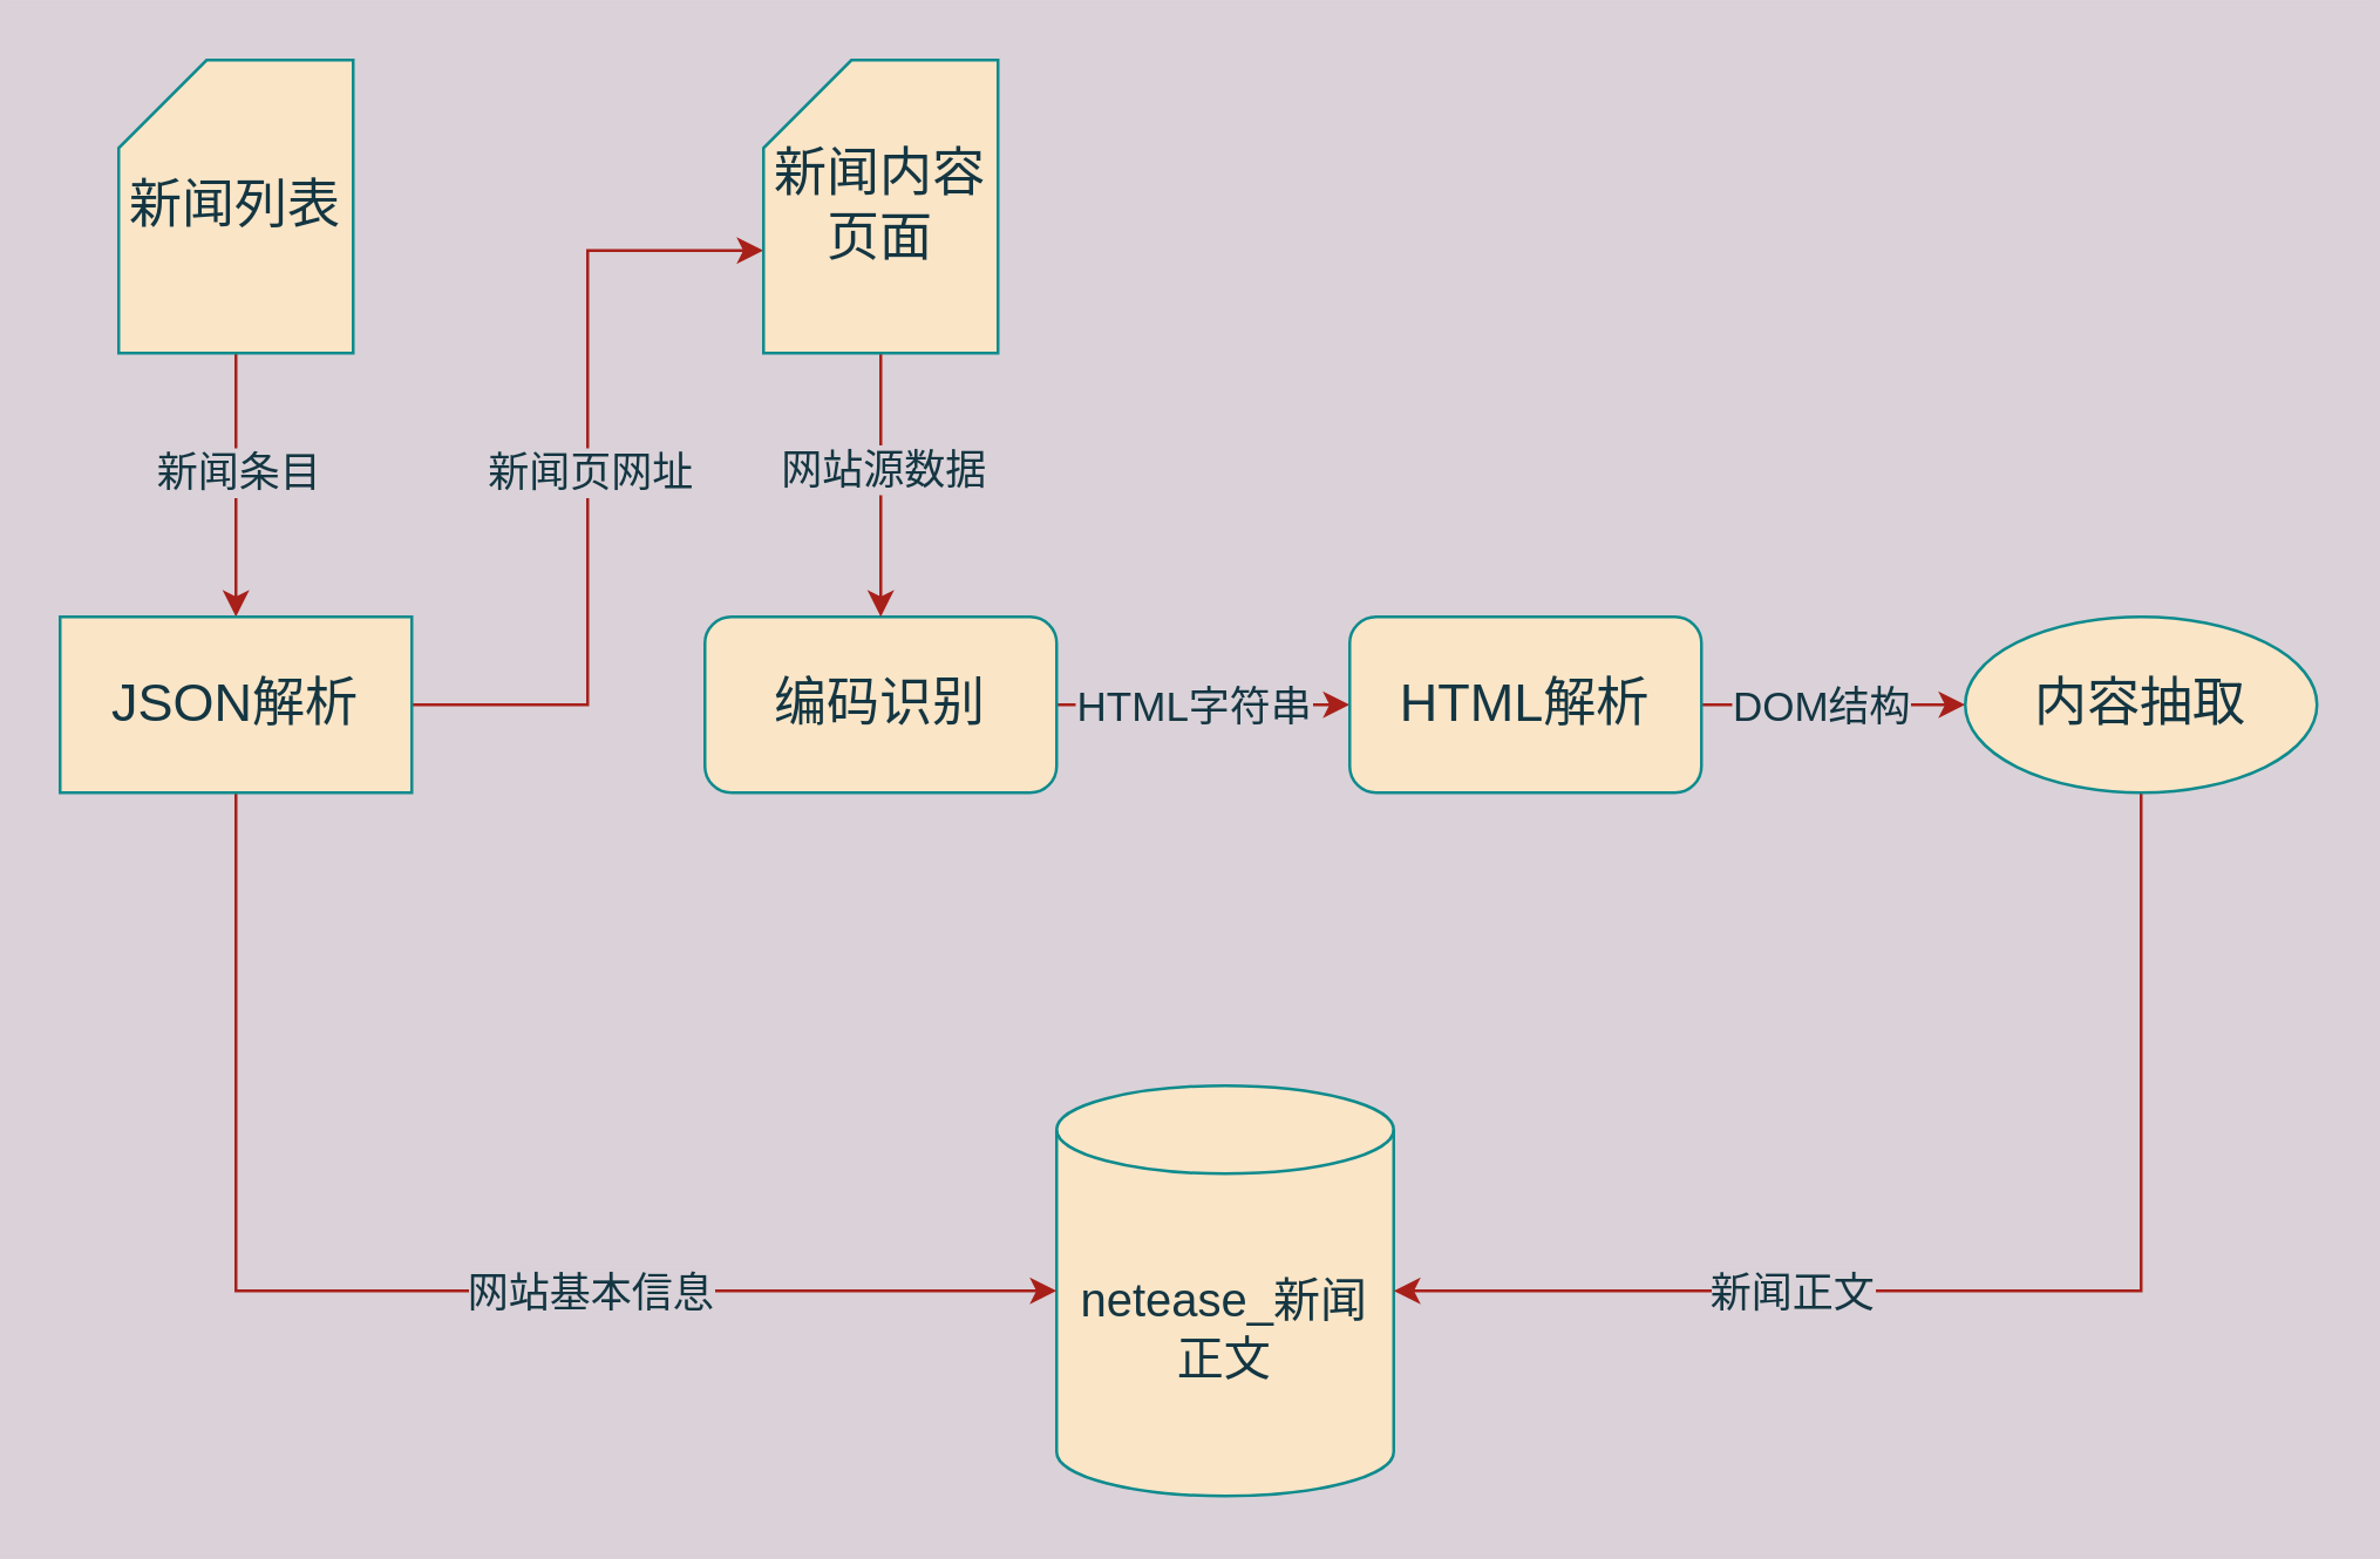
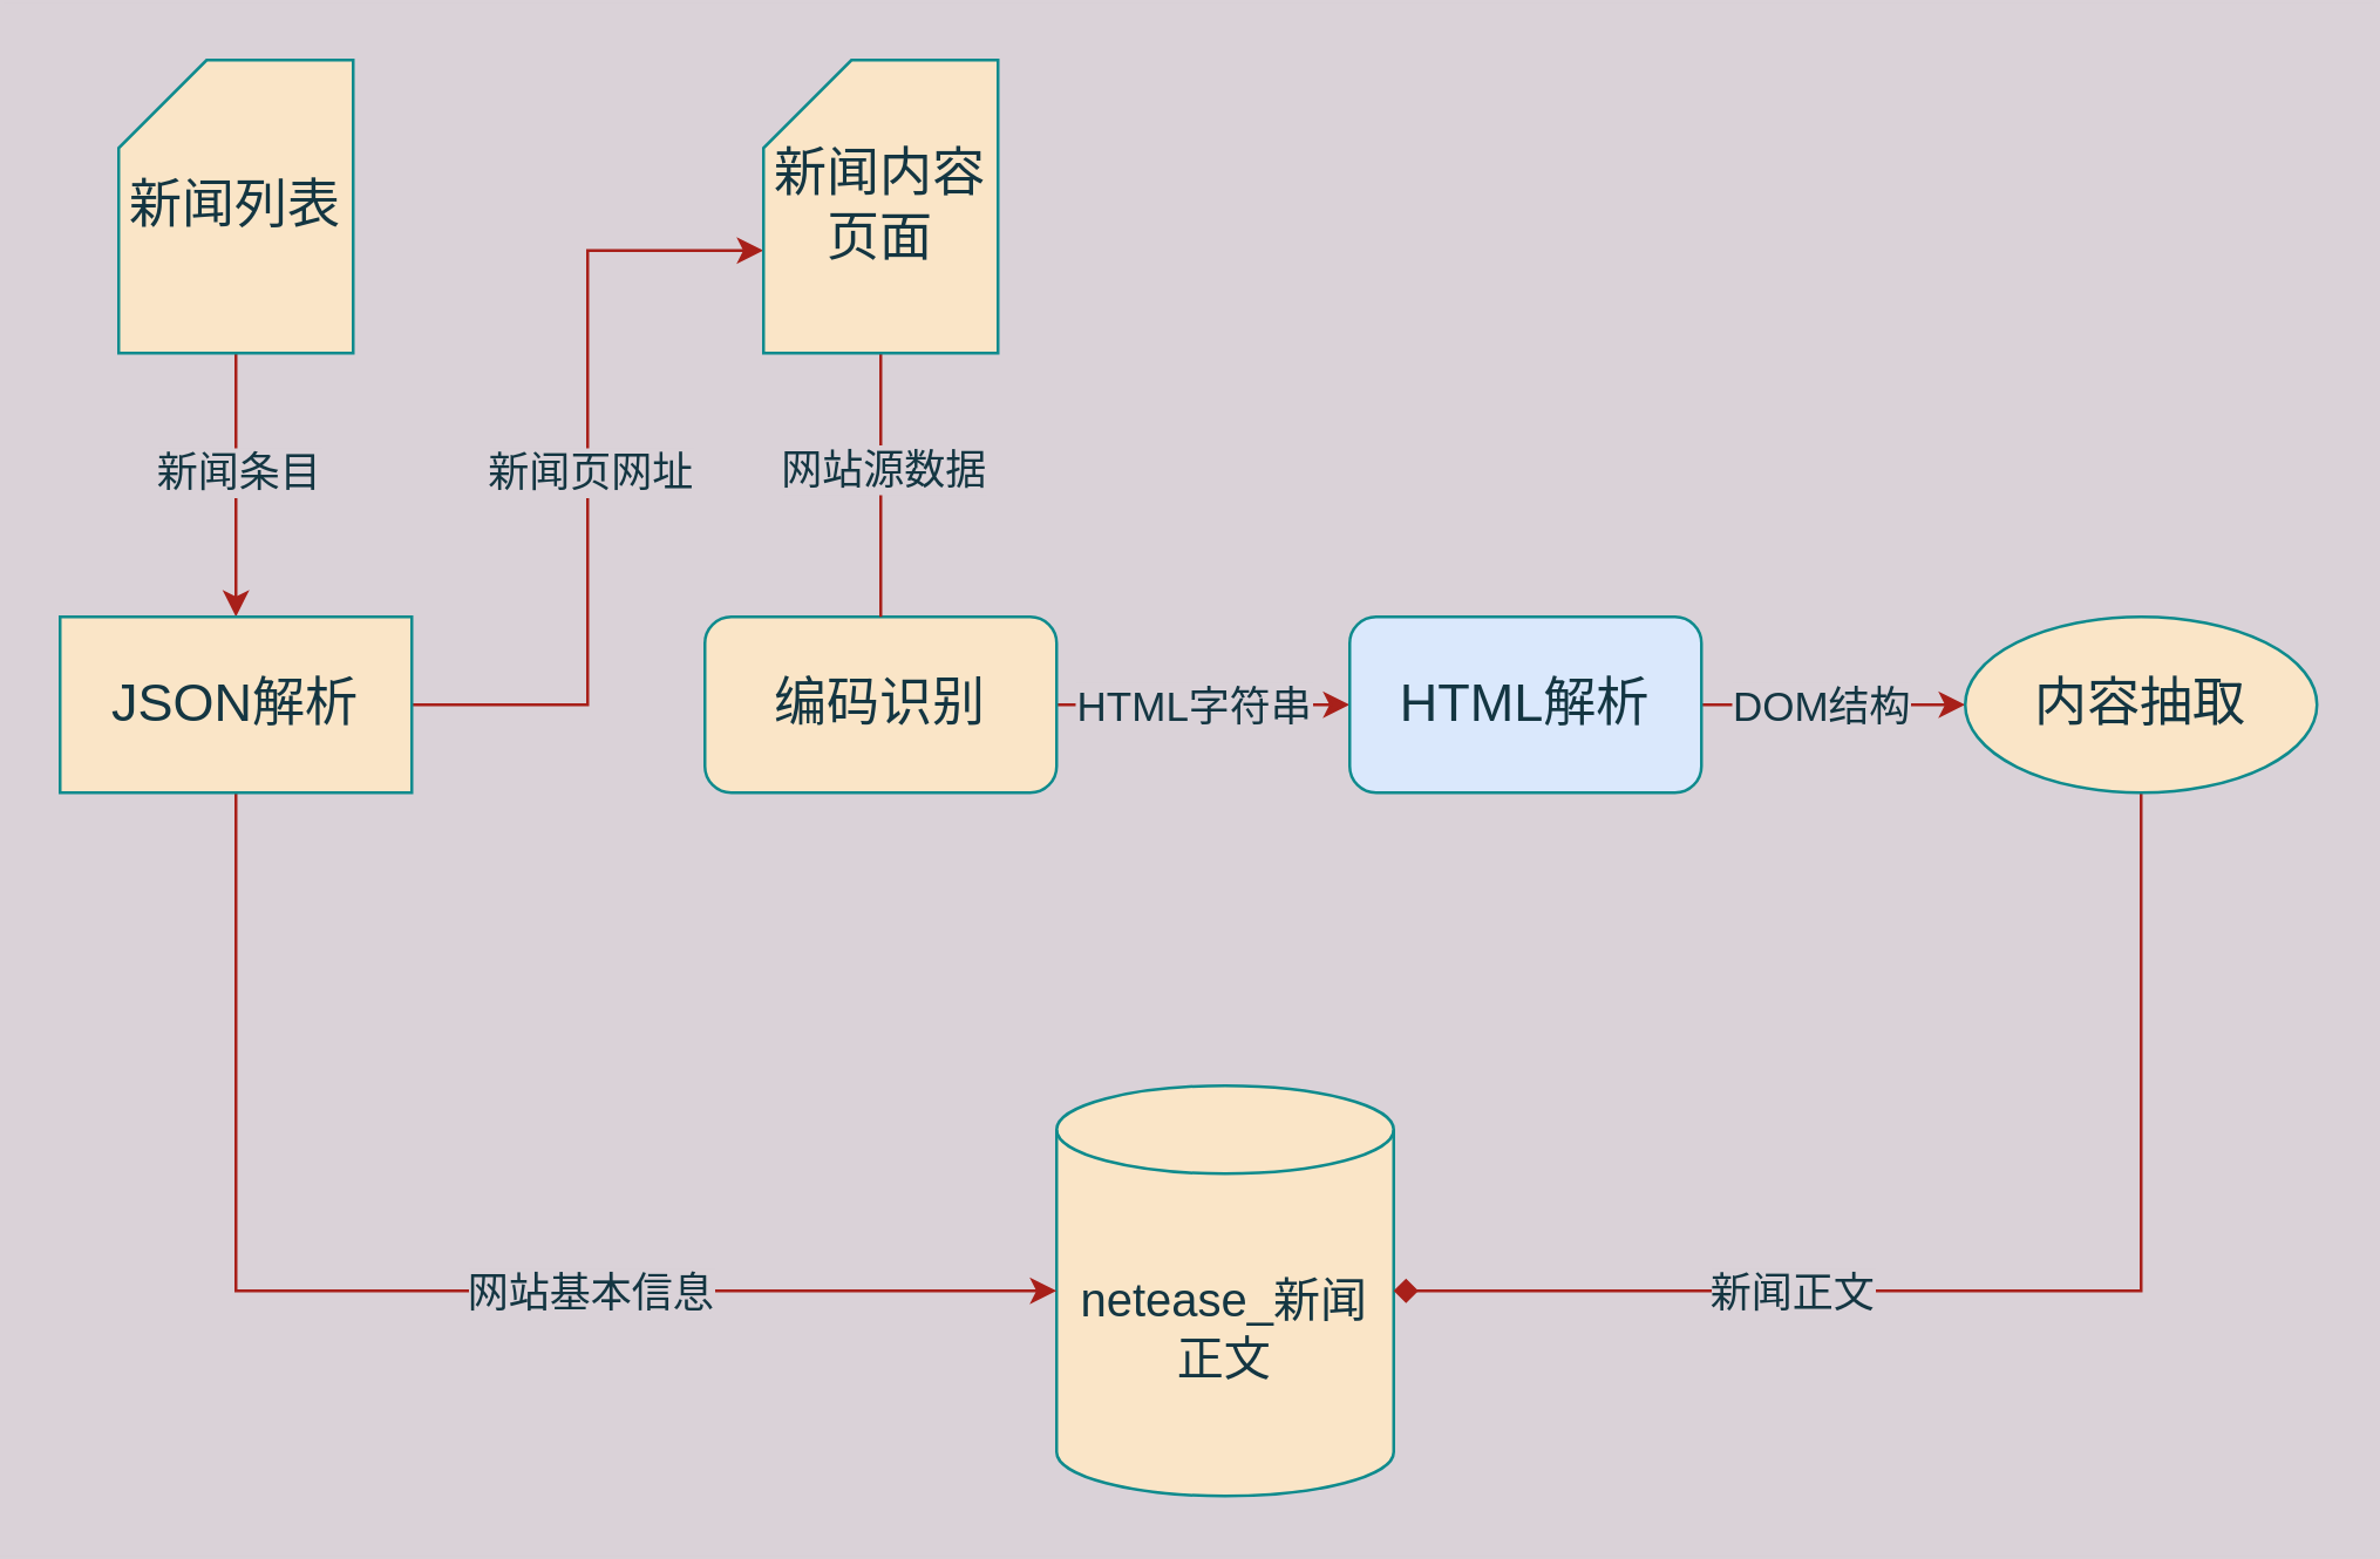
  <mxCell id="0" />
  <mxCell id="1" parent="0" />
  <mxCell id="2" value="&lt;font style=&quot;font-size: 16px&quot;&gt;netease_新闻正文&lt;/font&gt;" style="shape=cylinder3;whiteSpace=wrap;html=1;boundedLbl=1;backgroundOutline=1;size=15;fillColor=#FAE5C7;strokeColor=#0F8B8D;fontColor=#143642;" vertex="1" parent="1"><mxGeometry x="360" y="370" width="115" height="140" as="geometry" /></mxCell>
  <mxCell id="3" style="edgeStyle=orthogonalEdgeStyle;rounded=0;orthogonalLoop=1;jettySize=auto;html=1;entryX=0.5;entryY=0;entryDx=0;entryDy=0;labelBackgroundColor=#DAD2D8;strokeColor=#A8201A;fontColor=#143642;" edge="1" parent="1" source="5" target="10"><mxGeometry relative="1" as="geometry" /></mxCell>
  <mxCell id="4" value="&lt;font style=&quot;font-size: 14px&quot;&gt;新闻条目&lt;/font&gt;" style="edgeLabel;html=1;align=center;verticalAlign=middle;resizable=0;points=[];fontColor=#143642;labelBackgroundColor=#DAD2D8;" vertex="1" connectable="0" parent="3"><mxGeometry x="0.133" y="2" relative="1" as="geometry"><mxPoint x="-2" y="-11" as="offset" /></mxGeometry></mxCell>
  <mxCell id="5" value="&lt;font style=&quot;font-size: 18px&quot;&gt;新闻列表&lt;/font&gt;" style="shape=card;whiteSpace=wrap;html=1;fillColor=#FAE5C7;strokeColor=#0F8B8D;fontColor=#143642;" vertex="1" parent="1"><mxGeometry x="40" y="20" width="80" height="100" as="geometry" /></mxCell>
  <mxCell id="6" style="edgeStyle=orthogonalEdgeStyle;rounded=0;orthogonalLoop=1;jettySize=auto;html=1;entryX=0;entryY=0;entryDx=0;entryDy=65;entryPerimeter=0;labelBackgroundColor=#DAD2D8;strokeColor=#A8201A;fontColor=#143642;" edge="1" parent="1" source="10" target="19"><mxGeometry relative="1" as="geometry" /></mxCell>
  <mxCell id="7" value="&lt;font style=&quot;font-size: 14px&quot;&gt;新闻页网址&lt;/font&gt;" style="edgeLabel;html=1;align=center;verticalAlign=middle;resizable=0;points=[];fontColor=#143642;labelBackgroundColor=#DAD2D8;" vertex="1" connectable="0" parent="6"><mxGeometry x="0.04" relative="1" as="geometry"><mxPoint y="3" as="offset" /></mxGeometry></mxCell>
  <mxCell id="8" style="edgeStyle=orthogonalEdgeStyle;rounded=0;orthogonalLoop=1;jettySize=auto;html=1;entryX=0;entryY=0.5;entryDx=0;entryDy=0;entryPerimeter=0;labelBackgroundColor=#DAD2D8;strokeColor=#A8201A;fontColor=#143642;" edge="1" parent="1" source="10" target="2"><mxGeometry relative="1" as="geometry"><Array as="points"><mxPoint x="80" y="440" /></Array></mxGeometry></mxCell>
  <mxCell id="9" value="&lt;font style=&quot;font-size: 14px&quot;&gt;网站基本信息&lt;/font&gt;" style="edgeLabel;html=1;align=center;verticalAlign=middle;resizable=0;points=[];fontSize=14;fontColor=#143642;labelBackgroundColor=#DAD2D8;" vertex="1" connectable="0" parent="8"><mxGeometry x="-0.08" y="3" relative="1" as="geometry"><mxPoint x="83" y="3" as="offset" /></mxGeometry></mxCell>
  <mxCell id="10" value="&lt;font style=&quot;font-size: 18px&quot;&gt;JSON解析&lt;/font&gt;" style="whiteSpace=wrap;html=1;fillColor=#FAE5C7;strokeColor=#0F8B8D;fontColor=#143642;rounded=0;" vertex="1" parent="1"><mxGeometry x="20" y="210" width="120" height="60" as="geometry" /></mxCell>
  <mxCell id="11" style="edgeStyle=orthogonalEdgeStyle;rounded=0;orthogonalLoop=1;jettySize=auto;html=1;entryX=0;entryY=0.5;entryDx=0;entryDy=0;labelBackgroundColor=#DAD2D8;strokeColor=#A8201A;fontColor=#143642;" edge="1" parent="1" source="13" target="16"><mxGeometry relative="1" as="geometry" /></mxCell>
  <mxCell id="12" value="&lt;font style=&quot;font-size: 14px&quot;&gt;HTML字符串&lt;/font&gt;" style="edgeLabel;html=1;align=center;verticalAlign=middle;resizable=0;points=[];fontColor=#143642;labelBackgroundColor=#DAD2D8;" vertex="1" connectable="0" parent="11"><mxGeometry x="-0.2" y="3" relative="1" as="geometry"><mxPoint x="6" y="3" as="offset" /></mxGeometry></mxCell>
  <mxCell id="13" value="&lt;font style=&quot;font-size: 18px&quot;&gt;编码识别&lt;/font&gt;" style="rounded=1;whiteSpace=wrap;html=1;fillColor=#FAE5C7;strokeColor=#0F8B8D;fontColor=#143642;" vertex="1" parent="1"><mxGeometry x="240" y="210" width="120" height="60" as="geometry" /></mxCell>
  <mxCell id="14" style="edgeStyle=orthogonalEdgeStyle;rounded=0;orthogonalLoop=1;jettySize=auto;html=1;labelBackgroundColor=#DAD2D8;strokeColor=#A8201A;fontColor=#143642;" edge="1" parent="1" source="16" target="22"><mxGeometry relative="1" as="geometry" /></mxCell>
  <mxCell id="15" value="&lt;font style=&quot;font-size: 14px&quot;&gt;DOM结构&lt;/font&gt;" style="edgeLabel;html=1;align=center;verticalAlign=middle;resizable=0;points=[];fontColor=#143642;labelBackgroundColor=#DAD2D8;" vertex="1" connectable="0" parent="14"><mxGeometry x="-0.067" y="-1" relative="1" as="geometry"><mxPoint x="-2" y="-1" as="offset" /></mxGeometry></mxCell>
- <mxCell id="16" value="&lt;font style=&quot;font-size: 18px&quot;&gt;HTML解析&lt;/font&gt;" style="rounded=1;whiteSpace=wrap;html=1;fillColor=#FAE5C7;strokeColor=#0F8B8D;fontColor=#143642;" vertex="1" parent="1"><mxGeometry x="460" y="210" width="120" height="60" as="geometry" /></mxCell>
- <mxCell id="17" style="edgeStyle=orthogonalEdgeStyle;rounded=0;orthogonalLoop=1;jettySize=auto;html=1;labelBackgroundColor=#DAD2D8;strokeColor=#A8201A;fontColor=#143642;" edge="1" parent="1" source="19" target="13"><mxGeometry relative="1" as="geometry" /></mxCell>
+ <mxCell id="16" value="&lt;font style=&quot;font-size: 18px&quot;&gt;HTML解析&lt;/font&gt;" style="rounded=1;whiteSpace=wrap;html=1;fillColor=#dae8fc;strokeColor=#0F8B8D;fontColor=#143642;" vertex="1" parent="1"><mxGeometry x="460" y="210" width="120" height="60" as="geometry" /></mxCell>
+ <mxCell id="17" style="edgeStyle=orthogonalEdgeStyle;rounded=0;orthogonalLoop=1;jettySize=auto;html=1;labelBackgroundColor=#DAD2D8;strokeColor=#A8201A;fontColor=#143642;endArrow=none;" edge="1" parent="1" source="19" target="13"><mxGeometry relative="1" as="geometry" /></mxCell>
  <mxCell id="18" value="&lt;font style=&quot;font-size: 14px&quot;&gt;网站源数据&lt;/font&gt;" style="edgeLabel;html=1;align=center;verticalAlign=middle;resizable=0;points=[];fontColor=#143642;labelBackgroundColor=#DAD2D8;" vertex="1" connectable="0" parent="17"><mxGeometry x="-0.133" y="2" relative="1" as="geometry"><mxPoint x="-2" as="offset" /></mxGeometry></mxCell>
  <mxCell id="19" value="&lt;font style=&quot;font-size: 18px&quot;&gt;新闻内容页面&lt;/font&gt;" style="shape=card;whiteSpace=wrap;html=1;fillColor=#FAE5C7;strokeColor=#0F8B8D;fontColor=#143642;" vertex="1" parent="1"><mxGeometry x="260" y="20" width="80" height="100" as="geometry" /></mxCell>
- <mxCell id="20" style="edgeStyle=orthogonalEdgeStyle;rounded=0;orthogonalLoop=1;jettySize=auto;html=1;entryX=1;entryY=0.5;entryDx=0;entryDy=0;entryPerimeter=0;exitX=0.5;exitY=1;exitDx=0;exitDy=0;labelBackgroundColor=#DAD2D8;strokeColor=#A8201A;fontColor=#143642;" edge="1" parent="1" source="22" target="2"><mxGeometry relative="1" as="geometry"><Array as="points"><mxPoint x="730" y="440" /></Array></mxGeometry></mxCell>
+ <mxCell id="20" style="edgeStyle=orthogonalEdgeStyle;rounded=0;orthogonalLoop=1;jettySize=auto;html=1;entryX=1;entryY=0.5;entryDx=0;entryDy=0;entryPerimeter=0;exitX=0.5;exitY=1;exitDx=0;exitDy=0;labelBackgroundColor=#DAD2D8;strokeColor=#A8201A;fontColor=#143642;endArrow=diamond;" edge="1" parent="1" source="22" target="2"><mxGeometry relative="1" as="geometry"><Array as="points"><mxPoint x="730" y="440" /></Array></mxGeometry></mxCell>
  <mxCell id="21" value="&lt;font style=&quot;font-size: 14px&quot;&gt;新闻正文&lt;/font&gt;" style="edgeLabel;html=1;align=center;verticalAlign=middle;resizable=0;points=[];fontColor=#143642;fontSize=14;labelBackgroundColor=#DAD2D8;" vertex="1" connectable="0" parent="20"><mxGeometry x="0.505" y="1" relative="1" as="geometry"><mxPoint x="30" y="-1" as="offset" /></mxGeometry></mxCell>
  <mxCell id="22" value="&lt;font style=&quot;font-size: 18px&quot;&gt;内容抽取&lt;/font&gt;" style="ellipse;whiteSpace=wrap;html=1;fillColor=#FAE5C7;strokeColor=#0F8B8D;fontColor=#143642;" vertex="1" parent="1"><mxGeometry x="670" y="210" width="120" height="60" as="geometry" /></mxCell>
